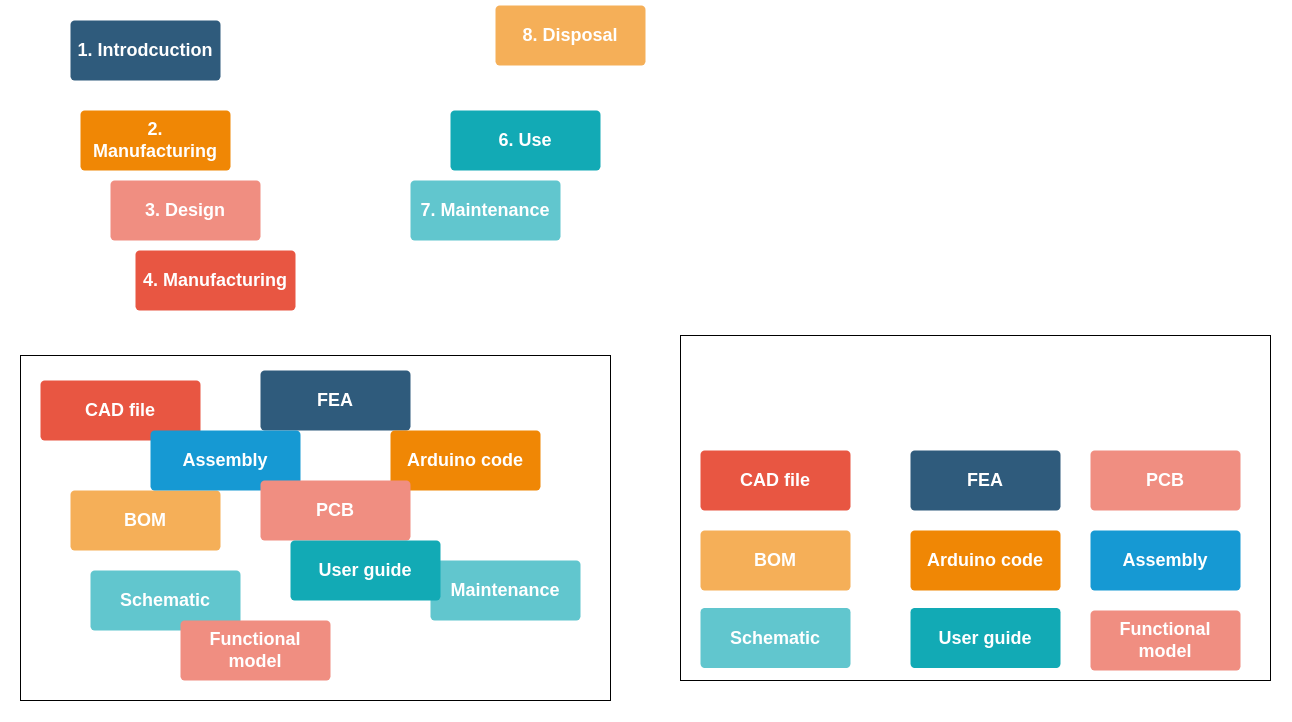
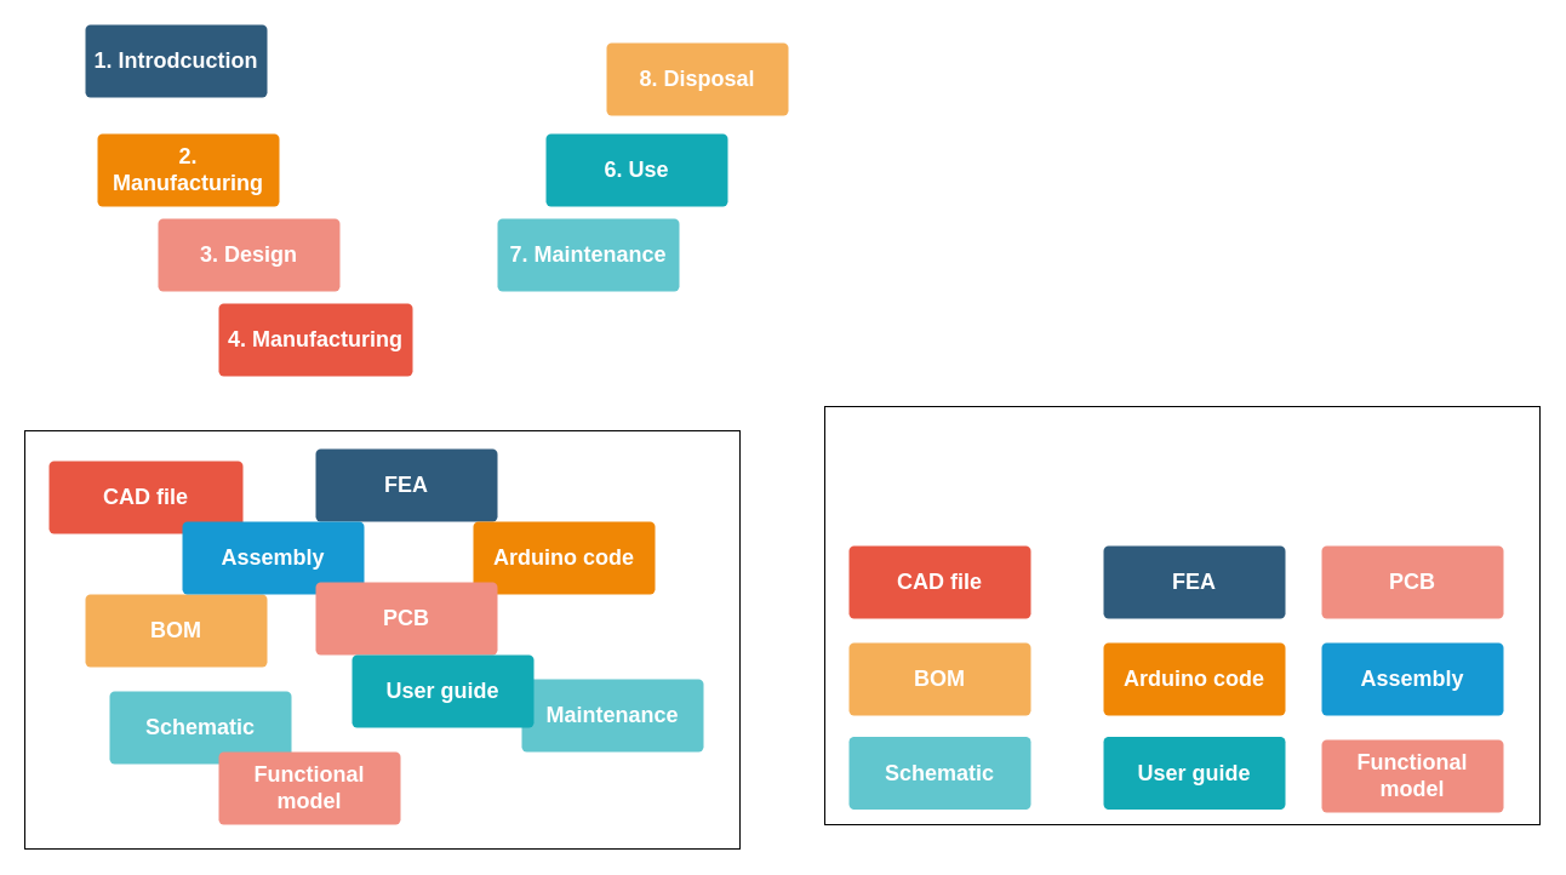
  <mxCell id="0" />
  <mxCell id="1" parent="0" />
  <mxCell id="2" value="" style="rounded=0;whiteSpace=wrap;html=1;" vertex="1" parent="1"><mxGeometry x="20" y="355" width="590" height="345" as="geometry" /></mxCell>
  <mxCell id="3" value="&lt;font style=&quot;font-size: 18px&quot;&gt;1. Introdcuction&lt;/font&gt;" style="rounded=1;whiteSpace=wrap;html=1;shadow=0;labelBackgroundColor=none;strokeColor=none;strokeWidth=3;fillColor=#2F5B7C;fontFamily=Helvetica;fontSize=16;fontColor=#FFFFFF;align=center;fontStyle=1;spacing=5;arcSize=7;perimeterSpacing=2;" parent="1" vertex="1"><mxGeometry x="70" y="20" width="150" height="60" as="geometry" /></mxCell>
- <mxCell id="4" value="&lt;font style=&quot;font-size: 18px&quot;&gt;4. Manufacturing&lt;/font&gt;" style="rounded=1;whiteSpace=wrap;html=1;shadow=0;labelBackgroundColor=none;strokeColor=none;strokeWidth=3;fillColor=#e85642;fontFamily=Helvetica;fontSize=14;fontColor=#FFFFFF;align=center;spacing=5;fontStyle=1;arcSize=7;perimeterSpacing=2;" parent="1" vertex="1"><mxGeometry x="135" y="250" width="160" height="60" as="geometry" /></mxCell>
- <mxCell id="5" value="&lt;font style=&quot;font-size: 18px&quot;&gt;&lt;b&gt;3. Design&lt;/b&gt;&lt;/font&gt;" style="rounded=1;whiteSpace=wrap;html=1;shadow=0;labelBackgroundColor=none;strokeColor=none;strokeWidth=3;fillColor=#f08e81;fontFamily=Helvetica;fontSize=14;fontColor=#FFFFFF;align=center;spacing=5;fontStyle=0;arcSize=7;perimeterSpacing=2;" parent="1" vertex="1"><mxGeometry x="110" y="180" width="150" height="60" as="geometry" /></mxCell>
+ <mxCell id="4" value="&lt;font style=&quot;font-size: 18px&quot;&gt;4. Manufacturing&lt;/font&gt;" style="rounded=1;whiteSpace=wrap;html=1;shadow=0;labelBackgroundColor=none;strokeColor=none;strokeWidth=3;fillColor=#e85642;fontFamily=Helvetica;fontSize=14;fontColor=#FFFFFF;align=center;spacing=5;fontStyle=1;arcSize=7;perimeterSpacing=2;" parent="1" vertex="1"><mxGeometry x="180" y="250" width="160" height="60" as="geometry" /></mxCell>
+ <mxCell id="5" value="&lt;font style=&quot;font-size: 18px&quot;&gt;&lt;b&gt;3. Design&lt;/b&gt;&lt;/font&gt;" style="rounded=1;whiteSpace=wrap;html=1;shadow=0;labelBackgroundColor=none;strokeColor=none;strokeWidth=3;fillColor=#f08e81;fontFamily=Helvetica;fontSize=14;fontColor=#FFFFFF;align=center;spacing=5;fontStyle=0;arcSize=7;perimeterSpacing=2;" parent="1" vertex="1"><mxGeometry x="130" y="180" width="150" height="60" as="geometry" /></mxCell>
  <mxCell id="6" value="&lt;font style=&quot;font-size: 18px&quot;&gt;&lt;b&gt;2. Manufacturing&lt;/b&gt;&lt;/font&gt;" style="rounded=1;whiteSpace=wrap;html=1;shadow=0;labelBackgroundColor=none;strokeColor=none;strokeWidth=3;fillColor=#F08705;fontFamily=Helvetica;fontSize=14;fontColor=#FFFFFF;align=center;spacing=5;fontStyle=1;arcSize=7;perimeterSpacing=2;" parent="1" vertex="1"><mxGeometry x="80" y="110" width="150" height="60" as="geometry" /></mxCell>
- <mxCell id="7" value="&lt;font style=&quot;font-size: 18px&quot;&gt;&lt;b&gt;8. Disposal&lt;/b&gt;&lt;/font&gt;" style="rounded=1;whiteSpace=wrap;html=1;shadow=0;labelBackgroundColor=none;strokeColor=none;strokeWidth=3;fillColor=#f5af58;fontFamily=Helvetica;fontSize=14;fontColor=#FFFFFF;align=center;spacing=5;arcSize=7;perimeterSpacing=2;" parent="1" vertex="1"><mxGeometry x="495" y="5" width="150" height="60" as="geometry" /></mxCell>
+ <mxCell id="7" value="&lt;font style=&quot;font-size: 18px&quot;&gt;&lt;b&gt;8. Disposal&lt;/b&gt;&lt;/font&gt;" style="rounded=1;whiteSpace=wrap;html=1;shadow=0;labelBackgroundColor=none;strokeColor=none;strokeWidth=3;fillColor=#f5af58;fontFamily=Helvetica;fontSize=14;fontColor=#FFFFFF;align=center;spacing=5;arcSize=7;perimeterSpacing=2;" parent="1" vertex="1"><mxGeometry x="500" y="35" width="150" height="60" as="geometry" /></mxCell>
  <mxCell id="8" value="&lt;font style=&quot;font-size: 18px&quot;&gt;6. Use&lt;/font&gt;" style="rounded=1;whiteSpace=wrap;html=1;shadow=0;labelBackgroundColor=none;strokeColor=none;strokeWidth=3;fillColor=#12aab5;fontFamily=Helvetica;fontSize=14;fontColor=#FFFFFF;align=center;spacing=5;fontStyle=1;arcSize=7;perimeterSpacing=2;" parent="1" vertex="1"><mxGeometry x="450" y="110" width="150" height="60" as="geometry" /></mxCell>
  <mxCell id="9" value="&lt;font style=&quot;font-size: 18px&quot;&gt;&lt;b&gt;7. Maintenance&lt;/b&gt;&lt;/font&gt;" style="rounded=1;whiteSpace=wrap;html=1;shadow=0;labelBackgroundColor=none;strokeColor=none;strokeWidth=3;fillColor=#61c6ce;fontFamily=Helvetica;fontSize=14;fontColor=#FFFFFF;align=center;spacing=5;fontStyle=0;arcSize=7;perimeterSpacing=2;" parent="1" vertex="1"><mxGeometry x="410" y="180" width="150" height="60" as="geometry" /></mxCell>
  <mxCell id="10" value="&lt;font style=&quot;font-size: 18px&quot;&gt;CAD file&lt;/font&gt;" style="rounded=1;whiteSpace=wrap;html=1;shadow=0;labelBackgroundColor=none;strokeColor=none;strokeWidth=3;fillColor=#e85642;fontFamily=Helvetica;fontSize=14;fontColor=#FFFFFF;align=center;spacing=5;fontStyle=1;arcSize=7;perimeterSpacing=2;" vertex="1" parent="1"><mxGeometry x="40" y="380" width="160" height="60" as="geometry" /></mxCell>
  <mxCell id="11" value="&lt;font style=&quot;font-size: 18px&quot;&gt;FEA&lt;/font&gt;" style="rounded=1;whiteSpace=wrap;html=1;shadow=0;labelBackgroundColor=none;strokeColor=none;strokeWidth=3;fillColor=#2F5B7C;fontFamily=Helvetica;fontSize=16;fontColor=#FFFFFF;align=center;fontStyle=1;spacing=5;arcSize=7;perimeterSpacing=2;" vertex="1" parent="1"><mxGeometry x="260" y="370" width="150" height="60" as="geometry" /></mxCell>
  <mxCell id="12" value="&lt;font style=&quot;font-size: 18px&quot;&gt;Arduino code&lt;/font&gt;" style="rounded=1;whiteSpace=wrap;html=1;shadow=0;labelBackgroundColor=none;strokeColor=none;strokeWidth=3;fillColor=#F08705;fontFamily=Helvetica;fontSize=14;fontColor=#FFFFFF;align=center;spacing=5;fontStyle=1;arcSize=7;perimeterSpacing=2;" vertex="1" parent="1"><mxGeometry x="390" y="430" width="150" height="60" as="geometry" /></mxCell>
  <mxCell id="13" value="&lt;b&gt;&lt;font style=&quot;font-size: 18px&quot;&gt;BOM&lt;/font&gt;&lt;/b&gt;" style="rounded=1;whiteSpace=wrap;html=1;shadow=0;labelBackgroundColor=none;strokeColor=none;strokeWidth=3;fillColor=#f5af58;fontFamily=Helvetica;fontSize=14;fontColor=#FFFFFF;align=center;spacing=5;arcSize=7;perimeterSpacing=2;" vertex="1" parent="1"><mxGeometry x="70" y="490" width="150" height="60" as="geometry" /></mxCell>
  <mxCell id="14" value="&lt;b&gt;&lt;font style=&quot;font-size: 18px&quot;&gt;Schematic&lt;/font&gt;&lt;/b&gt;" style="rounded=1;whiteSpace=wrap;html=1;shadow=0;labelBackgroundColor=none;strokeColor=none;strokeWidth=3;fillColor=#61c6ce;fontFamily=Helvetica;fontSize=14;fontColor=#FFFFFF;align=center;spacing=5;fontStyle=0;arcSize=7;perimeterSpacing=2;" vertex="1" parent="1"><mxGeometry x="90" y="570" width="150" height="60" as="geometry" /></mxCell>
  <mxCell id="15" value="&lt;font style=&quot;font-size: 18px&quot;&gt;Assembly&lt;/font&gt;" style="rounded=1;whiteSpace=wrap;html=1;shadow=0;labelBackgroundColor=none;strokeColor=none;strokeWidth=3;fillColor=#1699d3;fontFamily=Helvetica;fontSize=14;fontColor=#FFFFFF;align=center;spacing=5;fontStyle=1;arcSize=7;perimeterSpacing=2;" vertex="1" parent="1"><mxGeometry x="150" y="430" width="150" height="60" as="geometry" /></mxCell>
  <mxCell id="16" value="&lt;font style=&quot;font-size: 18px&quot;&gt;&lt;b&gt;Maintenance&lt;/b&gt;&lt;/font&gt;" style="rounded=1;whiteSpace=wrap;html=1;shadow=0;labelBackgroundColor=none;strokeColor=none;strokeWidth=3;fillColor=#61c6ce;fontFamily=Helvetica;fontSize=14;fontColor=#FFFFFF;align=center;spacing=5;fontStyle=0;arcSize=7;perimeterSpacing=2;" vertex="1" parent="1"><mxGeometry x="430" y="560" width="150" height="60" as="geometry" /></mxCell>
  <mxCell id="17" value="&lt;b&gt;&lt;font style=&quot;font-size: 18px&quot;&gt;PCB&lt;/font&gt;&lt;/b&gt;" style="rounded=1;whiteSpace=wrap;html=1;shadow=0;labelBackgroundColor=none;strokeColor=none;strokeWidth=3;fillColor=#f08e81;fontFamily=Helvetica;fontSize=14;fontColor=#FFFFFF;align=center;spacing=5;fontStyle=0;arcSize=7;perimeterSpacing=2;" vertex="1" parent="1"><mxGeometry x="260" y="480" width="150" height="60" as="geometry" /></mxCell>
  <mxCell id="18" value="&lt;font style=&quot;font-size: 18px&quot;&gt;User guide&lt;br&gt;&lt;/font&gt;" style="rounded=1;whiteSpace=wrap;html=1;shadow=0;labelBackgroundColor=none;strokeColor=none;strokeWidth=3;fillColor=#12aab5;fontFamily=Helvetica;fontSize=14;fontColor=#FFFFFF;align=center;spacing=5;fontStyle=1;arcSize=7;perimeterSpacing=2;" vertex="1" parent="1"><mxGeometry x="290" y="540" width="150" height="60" as="geometry" /></mxCell>
  <mxCell id="19" value="&lt;b&gt;&lt;font style=&quot;font-size: 18px&quot;&gt;Functional model&lt;/font&gt;&lt;/b&gt;" style="rounded=1;whiteSpace=wrap;html=1;shadow=0;labelBackgroundColor=none;strokeColor=none;strokeWidth=3;fillColor=#f08e81;fontFamily=Helvetica;fontSize=14;fontColor=#FFFFFF;align=center;spacing=5;fontStyle=0;arcSize=7;perimeterSpacing=2;" vertex="1" parent="1"><mxGeometry x="180" y="620" width="150" height="60" as="geometry" /></mxCell>
  <mxCell id="20" value="" style="rounded=0;whiteSpace=wrap;html=1;" vertex="1" parent="1"><mxGeometry x="680" y="335" width="590" height="345" as="geometry" /></mxCell>
  <mxCell id="21" value="&lt;font style=&quot;font-size: 18px&quot;&gt;CAD file&lt;/font&gt;" style="rounded=1;whiteSpace=wrap;html=1;shadow=0;labelBackgroundColor=none;strokeColor=none;strokeWidth=3;fillColor=#e85642;fontFamily=Helvetica;fontSize=14;fontColor=#FFFFFF;align=center;spacing=5;fontStyle=1;arcSize=7;perimeterSpacing=2;" vertex="1" parent="1"><mxGeometry x="700" y="450" width="150" height="60" as="geometry" /></mxCell>
  <mxCell id="22" value="&lt;font style=&quot;font-size: 18px&quot;&gt;FEA&lt;/font&gt;" style="rounded=1;whiteSpace=wrap;html=1;shadow=0;labelBackgroundColor=none;strokeColor=none;strokeWidth=3;fillColor=#2F5B7C;fontFamily=Helvetica;fontSize=16;fontColor=#FFFFFF;align=center;fontStyle=1;spacing=5;arcSize=7;perimeterSpacing=2;" vertex="1" parent="1"><mxGeometry x="910" y="450" width="150" height="60" as="geometry" /></mxCell>
  <mxCell id="23" value="&lt;font style=&quot;font-size: 18px&quot;&gt;Arduino code&lt;/font&gt;" style="rounded=1;whiteSpace=wrap;html=1;shadow=0;labelBackgroundColor=none;strokeColor=none;strokeWidth=3;fillColor=#F08705;fontFamily=Helvetica;fontSize=14;fontColor=#FFFFFF;align=center;spacing=5;fontStyle=1;arcSize=7;perimeterSpacing=2;" vertex="1" parent="1"><mxGeometry x="910" y="530" width="150" height="60" as="geometry" /></mxCell>
  <mxCell id="24" value="&lt;b&gt;&lt;font style=&quot;font-size: 18px&quot;&gt;BOM&lt;/font&gt;&lt;/b&gt;" style="rounded=1;whiteSpace=wrap;html=1;shadow=0;labelBackgroundColor=none;strokeColor=none;strokeWidth=3;fillColor=#f5af58;fontFamily=Helvetica;fontSize=14;fontColor=#FFFFFF;align=center;spacing=5;arcSize=7;perimeterSpacing=2;" vertex="1" parent="1"><mxGeometry x="700" y="530" width="150" height="60" as="geometry" /></mxCell>
  <mxCell id="25" value="&lt;b&gt;&lt;font style=&quot;font-size: 18px&quot;&gt;Schematic&lt;/font&gt;&lt;/b&gt;" style="rounded=1;whiteSpace=wrap;html=1;shadow=0;labelBackgroundColor=none;strokeColor=none;strokeWidth=3;fillColor=#61c6ce;fontFamily=Helvetica;fontSize=14;fontColor=#FFFFFF;align=center;spacing=5;fontStyle=0;arcSize=7;perimeterSpacing=2;" vertex="1" parent="1"><mxGeometry x="700" y="607.5" width="150" height="60" as="geometry" /></mxCell>
  <mxCell id="26" value="&lt;font style=&quot;font-size: 18px&quot;&gt;Assembly&lt;/font&gt;" style="rounded=1;whiteSpace=wrap;html=1;shadow=0;labelBackgroundColor=none;strokeColor=none;strokeWidth=3;fillColor=#1699d3;fontFamily=Helvetica;fontSize=14;fontColor=#FFFFFF;align=center;spacing=5;fontStyle=1;arcSize=7;perimeterSpacing=2;" vertex="1" parent="1"><mxGeometry x="1090" y="530" width="150" height="60" as="geometry" /></mxCell>
  <mxCell id="27" value="&lt;b&gt;&lt;font style=&quot;font-size: 18px&quot;&gt;PCB&lt;/font&gt;&lt;/b&gt;" style="rounded=1;whiteSpace=wrap;html=1;shadow=0;labelBackgroundColor=none;strokeColor=none;strokeWidth=3;fillColor=#f08e81;fontFamily=Helvetica;fontSize=14;fontColor=#FFFFFF;align=center;spacing=5;fontStyle=0;arcSize=7;perimeterSpacing=2;" vertex="1" parent="1"><mxGeometry x="1090" y="450" width="150" height="60" as="geometry" /></mxCell>
  <mxCell id="28" value="&lt;font style=&quot;font-size: 18px&quot;&gt;User guide&lt;br&gt;&lt;/font&gt;" style="rounded=1;whiteSpace=wrap;html=1;shadow=0;labelBackgroundColor=none;strokeColor=none;strokeWidth=3;fillColor=#12aab5;fontFamily=Helvetica;fontSize=14;fontColor=#FFFFFF;align=center;spacing=5;fontStyle=1;arcSize=7;perimeterSpacing=2;" vertex="1" parent="1"><mxGeometry x="910" y="607.5" width="150" height="60" as="geometry" /></mxCell>
  <mxCell id="29" value="&lt;b&gt;&lt;font style=&quot;font-size: 18px&quot;&gt;Functional model&lt;/font&gt;&lt;/b&gt;" style="rounded=1;whiteSpace=wrap;html=1;shadow=0;labelBackgroundColor=none;strokeColor=none;strokeWidth=3;fillColor=#f08e81;fontFamily=Helvetica;fontSize=14;fontColor=#FFFFFF;align=center;spacing=5;fontStyle=0;arcSize=7;perimeterSpacing=2;" vertex="1" parent="1"><mxGeometry x="1090" y="610" width="150" height="60" as="geometry" /></mxCell>
